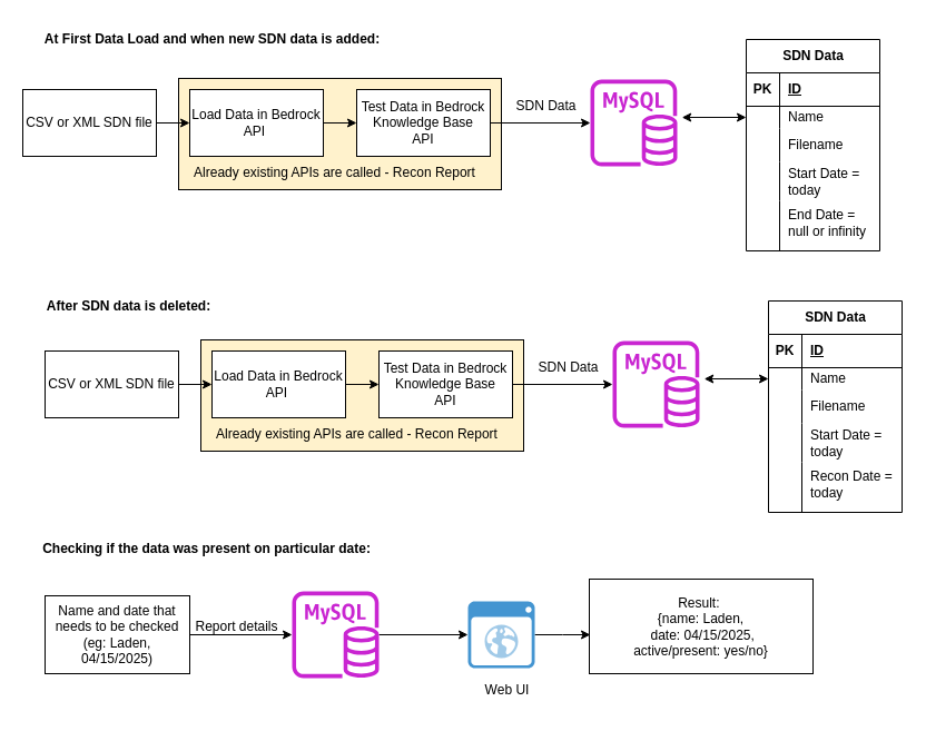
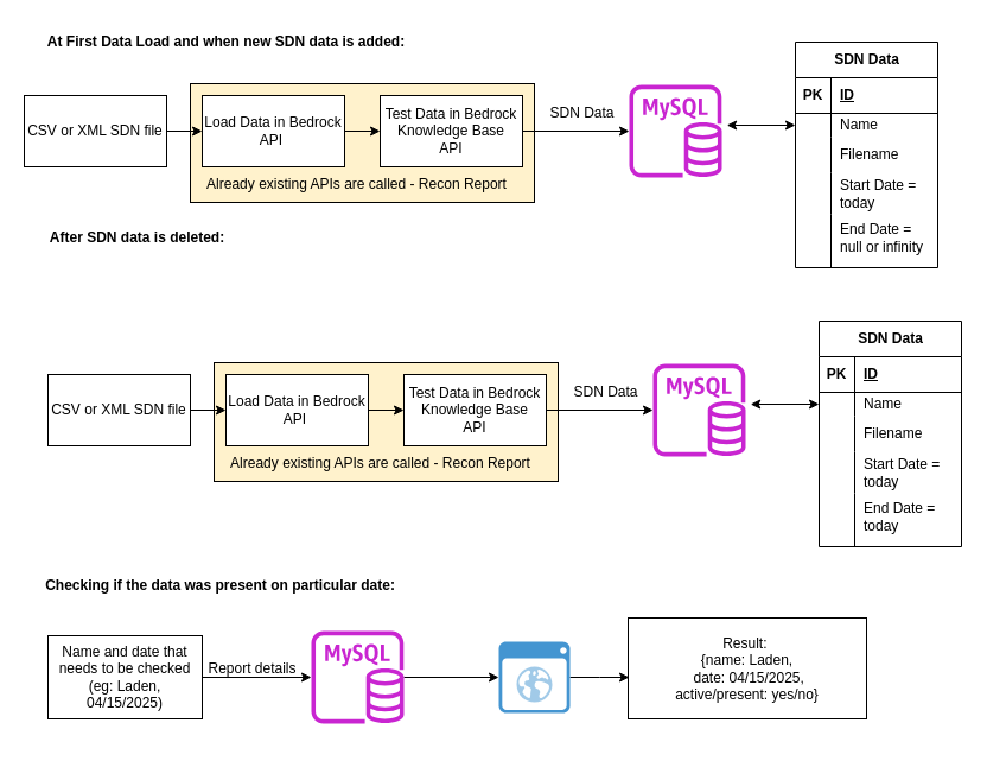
  <mxCell id="0" />
  <mxCell id="1" parent="0" />
  <mxCell id="2" value="" style="rounded=0;whiteSpace=wrap;html=1;fillColor=#FFF2CC;" parent="1" vertex="1"><mxGeometry x="160" y="70" width="290" height="100" as="geometry" /></mxCell>
  <mxCell id="3" value="&lt;b&gt;At First Data Load and when new SDN data is added:&lt;/b&gt;" style="text;html=1;align=center;verticalAlign=middle;resizable=0;points=[];autosize=1;strokeColor=none;fillColor=none;" parent="1" vertex="1"><mxGeometry x="30" y="20" width="320" height="30" as="geometry" /></mxCell>
  <mxCell id="4" value="" style="edgeStyle=orthogonalEdgeStyle;rounded=0;orthogonalLoop=1;jettySize=auto;html=1;" parent="1" source="5" target="7" edge="1"><mxGeometry relative="1" as="geometry" /></mxCell>
  <mxCell id="5" value="CSV or XML SDN file" style="rounded=0;whiteSpace=wrap;html=1;" parent="1" vertex="1"><mxGeometry x="20" y="80" width="120" height="60" as="geometry" /></mxCell>
  <mxCell id="6" value="" style="edgeStyle=orthogonalEdgeStyle;rounded=0;orthogonalLoop=1;jettySize=auto;html=1;" parent="1" source="7" target="9" edge="1"><mxGeometry relative="1" as="geometry" /></mxCell>
  <mxCell id="7" value="Load Data in Bedrock&lt;div&gt;API&amp;nbsp;&lt;/div&gt;" style="whiteSpace=wrap;html=1;rounded=0;" parent="1" vertex="1"><mxGeometry x="170" y="80" width="120" height="60" as="geometry" /></mxCell>
  <mxCell id="8" style="edgeStyle=orthogonalEdgeStyle;rounded=0;orthogonalLoop=1;jettySize=auto;html=1;exitX=1;exitY=0.5;exitDx=0;exitDy=0;" edge="1" parent="1" source="9" target="11"><mxGeometry relative="1" as="geometry" /></mxCell>
  <mxCell id="9" value="Test Data in Bedrock Knowledge Base&lt;div&gt;API&lt;/div&gt;" style="whiteSpace=wrap;html=1;rounded=0;" parent="1" vertex="1"><mxGeometry x="320" y="80" width="120" height="60" as="geometry" /></mxCell>
  <mxCell id="10" value="Already existing APIs are called - Recon Report" style="text;html=1;align=center;verticalAlign=middle;resizable=0;points=[];autosize=1;strokeColor=none;fillColor=none;" parent="1" vertex="1"><mxGeometry x="160" y="140" width="280" height="30" as="geometry" /></mxCell>
  <mxCell id="11" value="" style="sketch=0;outlineConnect=0;fontColor=#232F3E;gradientColor=none;fillColor=#C925D1;strokeColor=none;dashed=0;verticalLabelPosition=bottom;verticalAlign=top;align=center;html=1;fontSize=12;fontStyle=0;aspect=fixed;pointerEvents=1;shape=mxgraph.aws4.rds_mysql_instance;" vertex="1" parent="1"><mxGeometry x="530" y="71" width="78" height="78" as="geometry" /></mxCell>
  <mxCell id="12" value="SDN Data" style="text;html=1;align=center;verticalAlign=middle;resizable=0;points=[];autosize=1;strokeColor=none;fillColor=none;" vertex="1" parent="1"><mxGeometry x="450" y="80" width="80" height="30" as="geometry" /></mxCell>
  <mxCell id="13" value="SDN Data" style="shape=table;startSize=30;container=1;collapsible=1;childLayout=tableLayout;fixedRows=1;rowLines=0;fontStyle=1;align=center;resizeLast=1;html=1;" vertex="1" parent="1"><mxGeometry x="670" y="35" width="120" height="190" as="geometry"><mxRectangle x="680" y="15" width="90" height="30" as="alternateBounds" /></mxGeometry></mxCell>
  <mxCell id="14" value="" style="shape=tableRow;horizontal=0;startSize=0;swimlaneHead=0;swimlaneBody=0;fillColor=none;collapsible=0;dropTarget=0;points=[[0,0.5],[1,0.5]];portConstraint=eastwest;top=0;left=0;right=0;bottom=1;" vertex="1" parent="13"><mxGeometry y="30" width="120" height="30" as="geometry" /></mxCell>
  <mxCell id="15" value="PK" style="shape=partialRectangle;connectable=0;fillColor=none;top=0;left=0;bottom=0;right=0;fontStyle=1;overflow=hidden;whiteSpace=wrap;html=1;" vertex="1" parent="14"><mxGeometry width="30" height="30" as="geometry"><mxRectangle width="30" height="30" as="alternateBounds" /></mxGeometry></mxCell>
  <mxCell id="16" value="ID" style="shape=partialRectangle;connectable=0;fillColor=none;top=0;left=0;bottom=0;right=0;align=left;spacingLeft=6;fontStyle=5;overflow=hidden;whiteSpace=wrap;html=1;" vertex="1" parent="14"><mxGeometry x="30" width="90" height="30" as="geometry"><mxRectangle width="90" height="30" as="alternateBounds" /></mxGeometry></mxCell>
  <mxCell id="17" value="" style="shape=tableRow;horizontal=0;startSize=0;swimlaneHead=0;swimlaneBody=0;fillColor=none;collapsible=0;dropTarget=0;points=[[0,0.5],[1,0.5]];portConstraint=eastwest;top=0;left=0;right=0;bottom=0;" vertex="1" parent="13"><mxGeometry y="60" width="120" height="20" as="geometry" /></mxCell>
  <mxCell id="18" value="" style="shape=partialRectangle;connectable=0;fillColor=none;top=0;left=0;bottom=0;right=0;editable=1;overflow=hidden;whiteSpace=wrap;html=1;" vertex="1" parent="17"><mxGeometry width="30" height="20" as="geometry"><mxRectangle width="30" height="20" as="alternateBounds" /></mxGeometry></mxCell>
  <mxCell id="19" value="Name" style="shape=partialRectangle;connectable=0;fillColor=none;top=0;left=0;bottom=0;right=0;align=left;spacingLeft=6;overflow=hidden;whiteSpace=wrap;html=1;" vertex="1" parent="17"><mxGeometry x="30" width="90" height="20" as="geometry"><mxRectangle width="90" height="20" as="alternateBounds" /></mxGeometry></mxCell>
  <mxCell id="20" value="" style="shape=tableRow;horizontal=0;startSize=0;swimlaneHead=0;swimlaneBody=0;fillColor=none;collapsible=0;dropTarget=0;points=[[0,0.5],[1,0.5]];portConstraint=eastwest;top=0;left=0;right=0;bottom=0;" vertex="1" parent="13"><mxGeometry y="80" width="120" height="30" as="geometry" /></mxCell>
  <mxCell id="21" value="" style="shape=partialRectangle;connectable=0;fillColor=none;top=0;left=0;bottom=0;right=0;editable=1;overflow=hidden;whiteSpace=wrap;html=1;" vertex="1" parent="20"><mxGeometry width="30" height="30" as="geometry"><mxRectangle width="30" height="30" as="alternateBounds" /></mxGeometry></mxCell>
  <mxCell id="22" value="Filename" style="shape=partialRectangle;connectable=0;fillColor=none;top=0;left=0;bottom=0;right=0;align=left;spacingLeft=6;overflow=hidden;whiteSpace=wrap;html=1;" vertex="1" parent="20"><mxGeometry x="30" width="90" height="30" as="geometry"><mxRectangle width="90" height="30" as="alternateBounds" /></mxGeometry></mxCell>
  <mxCell id="23" value="" style="shape=tableRow;horizontal=0;startSize=0;swimlaneHead=0;swimlaneBody=0;fillColor=none;collapsible=0;dropTarget=0;points=[[0,0.5],[1,0.5]];portConstraint=eastwest;top=0;left=0;right=0;bottom=0;" vertex="1" parent="13"><mxGeometry y="110" width="120" height="35" as="geometry" /></mxCell>
  <mxCell id="24" value="" style="shape=partialRectangle;connectable=0;fillColor=none;top=0;left=0;bottom=0;right=0;editable=1;overflow=hidden;whiteSpace=wrap;html=1;" vertex="1" parent="23"><mxGeometry width="30" height="35" as="geometry"><mxRectangle width="30" height="35" as="alternateBounds" /></mxGeometry></mxCell>
  <mxCell id="25" value="Start Date = today" style="shape=partialRectangle;connectable=0;fillColor=none;top=0;left=0;bottom=0;right=0;align=left;spacingLeft=6;overflow=hidden;whiteSpace=wrap;html=1;" vertex="1" parent="23"><mxGeometry x="30" width="90" height="35" as="geometry"><mxRectangle width="90" height="35" as="alternateBounds" /></mxGeometry></mxCell>
  <mxCell id="26" value="" style="endArrow=classic;startArrow=classic;html=1;rounded=0;entryX=0;entryY=0.5;entryDx=0;entryDy=0;exitX=1.054;exitY=0.436;exitDx=0;exitDy=0;exitPerimeter=0;" edge="1" parent="1" source="11" target="17"><mxGeometry width="50" height="50" relative="1" as="geometry"><mxPoint x="390" y="390" as="sourcePoint" /><mxPoint x="440" y="340" as="targetPoint" /></mxGeometry></mxCell>
  <mxCell id="27" value="End Date = null or infinity" style="shape=partialRectangle;connectable=0;fillColor=none;top=0;left=0;bottom=0;right=0;align=left;spacingLeft=6;overflow=hidden;whiteSpace=wrap;html=1;" vertex="1" parent="1"><mxGeometry x="700" y="180" width="90" height="40" as="geometry"><mxRectangle width="90" height="30" as="alternateBounds" /></mxGeometry></mxCell>
  <mxCell id="28" value="" style="endArrow=none;html=1;rounded=0;exitX=0.25;exitY=1;exitDx=0;exitDy=0;" edge="1" parent="1" source="13"><mxGeometry width="50" height="50" relative="1" as="geometry"><mxPoint x="390" y="390" as="sourcePoint" /><mxPoint x="700" y="180" as="targetPoint" /></mxGeometry></mxCell>
- <mxCell id="29" value="&lt;b&gt;After SDN data is deleted:&lt;/b&gt;" style="text;html=1;align=center;verticalAlign=middle;resizable=0;points=[];autosize=1;strokeColor=none;fillColor=none;" vertex="1" parent="1"><mxGeometry x="30" y="260" width="170" height="30" as="geometry" /></mxCell>
+ <mxCell id="29" value="&lt;b&gt;After SDN data is deleted:&lt;/b&gt;" style="text;html=1;align=center;verticalAlign=middle;resizable=0;points=[];autosize=1;strokeColor=none;fillColor=none;" vertex="1" parent="1"><mxGeometry x="30" y="185" width="170" height="30" as="geometry" /></mxCell>
  <mxCell id="30" value="" style="rounded=0;whiteSpace=wrap;html=1;fillColor=#FFF2CC;" vertex="1" parent="1"><mxGeometry x="180" y="305" width="290" height="100" as="geometry" /></mxCell>
  <mxCell id="31" value="" style="edgeStyle=orthogonalEdgeStyle;rounded=0;orthogonalLoop=1;jettySize=auto;html=1;" edge="1" parent="1" source="32" target="34"><mxGeometry relative="1" as="geometry" /></mxCell>
  <mxCell id="32" value="CSV or XML SDN file" style="rounded=0;whiteSpace=wrap;html=1;" vertex="1" parent="1"><mxGeometry x="40" y="315" width="120" height="60" as="geometry" /></mxCell>
  <mxCell id="33" value="" style="edgeStyle=orthogonalEdgeStyle;rounded=0;orthogonalLoop=1;jettySize=auto;html=1;" edge="1" parent="1" source="34" target="36"><mxGeometry relative="1" as="geometry" /></mxCell>
  <mxCell id="34" value="Load Data in Bedrock&lt;div&gt;API&amp;nbsp;&lt;/div&gt;" style="whiteSpace=wrap;html=1;rounded=0;" vertex="1" parent="1"><mxGeometry x="190" y="315" width="120" height="60" as="geometry" /></mxCell>
  <mxCell id="35" style="edgeStyle=orthogonalEdgeStyle;rounded=0;orthogonalLoop=1;jettySize=auto;html=1;exitX=1;exitY=0.5;exitDx=0;exitDy=0;" edge="1" parent="1" source="36" target="38"><mxGeometry relative="1" as="geometry" /></mxCell>
  <mxCell id="36" value="Test Data in Bedrock Knowledge Base&lt;div&gt;API&lt;/div&gt;" style="whiteSpace=wrap;html=1;rounded=0;" vertex="1" parent="1"><mxGeometry x="340" y="315" width="120" height="60" as="geometry" /></mxCell>
  <mxCell id="37" value="Already existing APIs are called - Recon Report" style="text;html=1;align=center;verticalAlign=middle;resizable=0;points=[];autosize=1;strokeColor=none;fillColor=none;" vertex="1" parent="1"><mxGeometry x="180" y="375" width="280" height="30" as="geometry" /></mxCell>
  <mxCell id="38" value="" style="sketch=0;outlineConnect=0;fontColor=#232F3E;gradientColor=none;fillColor=#C925D1;strokeColor=none;dashed=0;verticalLabelPosition=bottom;verticalAlign=top;align=center;html=1;fontSize=12;fontStyle=0;aspect=fixed;pointerEvents=1;shape=mxgraph.aws4.rds_mysql_instance;" vertex="1" parent="1"><mxGeometry x="550" y="306" width="78" height="78" as="geometry" /></mxCell>
  <mxCell id="39" value="SDN Data" style="text;html=1;align=center;verticalAlign=middle;resizable=0;points=[];autosize=1;strokeColor=none;fillColor=none;" vertex="1" parent="1"><mxGeometry x="470" y="315" width="80" height="30" as="geometry" /></mxCell>
  <mxCell id="40" value="" style="endArrow=classic;startArrow=classic;html=1;rounded=0;entryX=0;entryY=0.5;entryDx=0;entryDy=0;exitX=1.054;exitY=0.436;exitDx=0;exitDy=0;exitPerimeter=0;" edge="1" parent="1" source="38"><mxGeometry width="50" height="50" relative="1" as="geometry"><mxPoint x="410" y="625" as="sourcePoint" /><mxPoint x="690" y="340" as="targetPoint" /></mxGeometry></mxCell>
  <mxCell id="41" value="SDN Data" style="shape=table;startSize=30;container=1;collapsible=1;childLayout=tableLayout;fixedRows=1;rowLines=0;fontStyle=1;align=center;resizeLast=1;html=1;" vertex="1" parent="1"><mxGeometry x="690" y="270" width="120" height="190" as="geometry"><mxRectangle x="680" y="15" width="90" height="30" as="alternateBounds" /></mxGeometry></mxCell>
  <mxCell id="42" value="" style="shape=tableRow;horizontal=0;startSize=0;swimlaneHead=0;swimlaneBody=0;fillColor=none;collapsible=0;dropTarget=0;points=[[0,0.5],[1,0.5]];portConstraint=eastwest;top=0;left=0;right=0;bottom=1;" vertex="1" parent="41"><mxGeometry y="30" width="120" height="30" as="geometry" /></mxCell>
  <mxCell id="43" value="PK" style="shape=partialRectangle;connectable=0;fillColor=none;top=0;left=0;bottom=0;right=0;fontStyle=1;overflow=hidden;whiteSpace=wrap;html=1;" vertex="1" parent="42"><mxGeometry width="30" height="30" as="geometry"><mxRectangle width="30" height="30" as="alternateBounds" /></mxGeometry></mxCell>
  <mxCell id="44" value="ID" style="shape=partialRectangle;connectable=0;fillColor=none;top=0;left=0;bottom=0;right=0;align=left;spacingLeft=6;fontStyle=5;overflow=hidden;whiteSpace=wrap;html=1;" vertex="1" parent="42"><mxGeometry x="30" width="90" height="30" as="geometry"><mxRectangle width="90" height="30" as="alternateBounds" /></mxGeometry></mxCell>
  <mxCell id="45" value="" style="shape=tableRow;horizontal=0;startSize=0;swimlaneHead=0;swimlaneBody=0;fillColor=none;collapsible=0;dropTarget=0;points=[[0,0.5],[1,0.5]];portConstraint=eastwest;top=0;left=0;right=0;bottom=0;" vertex="1" parent="41"><mxGeometry y="60" width="120" height="20" as="geometry" /></mxCell>
  <mxCell id="46" value="" style="shape=partialRectangle;connectable=0;fillColor=none;top=0;left=0;bottom=0;right=0;editable=1;overflow=hidden;whiteSpace=wrap;html=1;" vertex="1" parent="45"><mxGeometry width="30" height="20" as="geometry"><mxRectangle width="30" height="20" as="alternateBounds" /></mxGeometry></mxCell>
  <mxCell id="47" value="Name" style="shape=partialRectangle;connectable=0;fillColor=none;top=0;left=0;bottom=0;right=0;align=left;spacingLeft=6;overflow=hidden;whiteSpace=wrap;html=1;" vertex="1" parent="45"><mxGeometry x="30" width="90" height="20" as="geometry"><mxRectangle width="90" height="20" as="alternateBounds" /></mxGeometry></mxCell>
  <mxCell id="48" value="" style="shape=tableRow;horizontal=0;startSize=0;swimlaneHead=0;swimlaneBody=0;fillColor=none;collapsible=0;dropTarget=0;points=[[0,0.5],[1,0.5]];portConstraint=eastwest;top=0;left=0;right=0;bottom=0;" vertex="1" parent="41"><mxGeometry y="80" width="120" height="30" as="geometry" /></mxCell>
  <mxCell id="49" value="" style="shape=partialRectangle;connectable=0;fillColor=none;top=0;left=0;bottom=0;right=0;editable=1;overflow=hidden;whiteSpace=wrap;html=1;" vertex="1" parent="48"><mxGeometry width="30" height="30" as="geometry"><mxRectangle width="30" height="30" as="alternateBounds" /></mxGeometry></mxCell>
  <mxCell id="50" value="Filename" style="shape=partialRectangle;connectable=0;fillColor=none;top=0;left=0;bottom=0;right=0;align=left;spacingLeft=6;overflow=hidden;whiteSpace=wrap;html=1;" vertex="1" parent="48"><mxGeometry x="30" width="90" height="30" as="geometry"><mxRectangle width="90" height="30" as="alternateBounds" /></mxGeometry></mxCell>
  <mxCell id="51" value="" style="shape=tableRow;horizontal=0;startSize=0;swimlaneHead=0;swimlaneBody=0;fillColor=none;collapsible=0;dropTarget=0;points=[[0,0.5],[1,0.5]];portConstraint=eastwest;top=0;left=0;right=0;bottom=0;" vertex="1" parent="41"><mxGeometry y="110" width="120" height="35" as="geometry" /></mxCell>
  <mxCell id="52" value="" style="shape=partialRectangle;connectable=0;fillColor=none;top=0;left=0;bottom=0;right=0;editable=1;overflow=hidden;whiteSpace=wrap;html=1;" vertex="1" parent="51"><mxGeometry width="30" height="35" as="geometry"><mxRectangle width="30" height="35" as="alternateBounds" /></mxGeometry></mxCell>
  <mxCell id="53" value="Start Date = today" style="shape=partialRectangle;connectable=0;fillColor=none;top=0;left=0;bottom=0;right=0;align=left;spacingLeft=6;overflow=hidden;whiteSpace=wrap;html=1;" vertex="1" parent="51"><mxGeometry x="30" width="90" height="35" as="geometry"><mxRectangle width="90" height="35" as="alternateBounds" /></mxGeometry></mxCell>
- <mxCell id="54" value="Recon Date = today" style="shape=partialRectangle;connectable=0;fillColor=none;top=0;left=0;bottom=0;right=0;align=left;spacingLeft=6;overflow=hidden;whiteSpace=wrap;html=1;" vertex="1" parent="1"><mxGeometry x="720" y="415" width="90" height="40" as="geometry"><mxRectangle width="90" height="30" as="alternateBounds" /></mxGeometry></mxCell>
+ <mxCell id="54" value="End Date = today" style="shape=partialRectangle;connectable=0;fillColor=none;top=0;left=0;bottom=0;right=0;align=left;spacingLeft=6;overflow=hidden;whiteSpace=wrap;html=1;" vertex="1" parent="1"><mxGeometry x="720" y="415" width="90" height="40" as="geometry"><mxRectangle width="90" height="30" as="alternateBounds" /></mxGeometry></mxCell>
  <mxCell id="55" value="" style="endArrow=none;html=1;rounded=0;exitX=0.25;exitY=1;exitDx=0;exitDy=0;" edge="1" parent="1" source="41"><mxGeometry width="50" height="50" relative="1" as="geometry"><mxPoint x="410" y="625" as="sourcePoint" /><mxPoint x="720" y="415" as="targetPoint" /></mxGeometry></mxCell>
  <mxCell id="56" value="&lt;b&gt;Checking if the data was present on particular date:&lt;/b&gt;" style="text;html=1;align=center;verticalAlign=middle;resizable=0;points=[];autosize=1;strokeColor=none;fillColor=none;" vertex="1" parent="1"><mxGeometry x="25" y="478" width="320" height="30" as="geometry" /></mxCell>
  <mxCell id="57" style="edgeStyle=orthogonalEdgeStyle;rounded=0;orthogonalLoop=1;jettySize=auto;html=1;exitX=1;exitY=0.5;exitDx=0;exitDy=0;" edge="1" parent="1" source="58" target="60"><mxGeometry relative="1" as="geometry" /></mxCell>
  <mxCell id="58" value="Name and date that needs to be checked (eg: Laden, 04/15/2025)" style="rounded=0;whiteSpace=wrap;html=1;" vertex="1" parent="1"><mxGeometry x="40" y="535" width="130" height="70" as="geometry" /></mxCell>
  <mxCell id="59" style="edgeStyle=orthogonalEdgeStyle;rounded=0;orthogonalLoop=1;jettySize=auto;html=1;" edge="1" parent="1" source="60" target="63"><mxGeometry relative="1" as="geometry" /></mxCell>
  <mxCell id="60" value="" style="sketch=0;outlineConnect=0;fontColor=#232F3E;gradientColor=none;fillColor=#C925D1;strokeColor=none;dashed=0;verticalLabelPosition=bottom;verticalAlign=top;align=center;html=1;fontSize=12;fontStyle=0;aspect=fixed;pointerEvents=1;shape=mxgraph.aws4.rds_mysql_instance;" vertex="1" parent="1"><mxGeometry x="262" y="531" width="78" height="78" as="geometry" /></mxCell>
  <mxCell id="61" value="Report details" style="text;html=1;align=center;verticalAlign=middle;resizable=0;points=[];autosize=1;strokeColor=none;fillColor=none;" vertex="1" parent="1"><mxGeometry x="162" y="548" width="100" height="30" as="geometry" /></mxCell>
  <mxCell id="62" value="" style="edgeStyle=orthogonalEdgeStyle;rounded=0;orthogonalLoop=1;jettySize=auto;html=1;" edge="1" parent="1" source="63"><mxGeometry relative="1" as="geometry"><mxPoint x="530" y="570" as="targetPoint" /></mxGeometry></mxCell>
  <mxCell id="63" value="" style="shadow=0;dashed=0;html=1;strokeColor=none;fillColor=#4495D1;labelPosition=center;verticalLabelPosition=bottom;verticalAlign=top;align=center;outlineConnect=0;shape=mxgraph.veeam.2d.web_ui;" vertex="1" parent="1"><mxGeometry x="420" y="540" width="60" height="60" as="geometry" /></mxCell>
- <mxCell id="64" value="Web UI" style="text;html=1;align=center;verticalAlign=middle;resizable=0;points=[];autosize=1;strokeColor=none;fillColor=none;" vertex="1" parent="1"><mxGeometry x="425" y="605" width="60" height="30" as="geometry" /></mxCell>
  <mxCell id="65" value="Result:&amp;nbsp;&lt;div&gt;{name: Laden,&lt;div&gt;&amp;nbsp;date: 04/15/2025,&lt;div&gt;active/present: yes/no}&lt;/div&gt;&lt;/div&gt;&lt;/div&gt;" style="rounded=0;whiteSpace=wrap;html=1;" vertex="1" parent="1"><mxGeometry x="529" y="520" width="201" height="85" as="geometry" /></mxCell>
